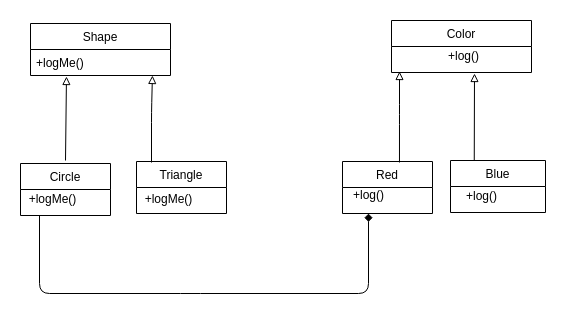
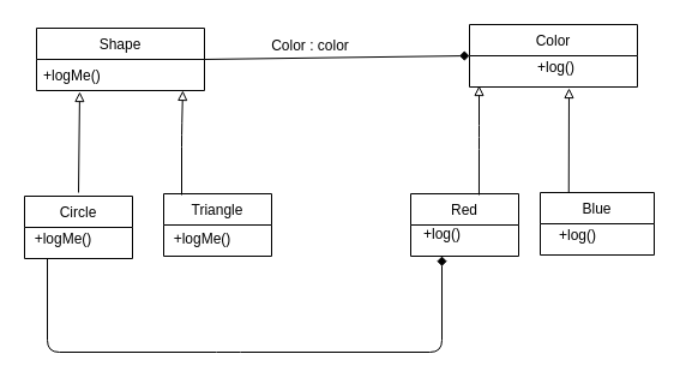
  <mxCell id="0" />
  <mxCell id="1" parent="0" />
  <mxCell id="2" value="Color" style="swimlane;fontStyle=0;childLayout=stackLayout;horizontal=1;startSize=26;horizontalStack=0;resizeParent=1;resizeParentMax=0;resizeLast=0;collapsible=1;marginBottom=0;" vertex="1" parent="1"><mxGeometry x="391" y="20" width="140" height="52" as="geometry" /></mxCell>
  <mxCell id="3" value="Shape" style="swimlane;fontStyle=0;childLayout=stackLayout;horizontal=1;startSize=26;horizontalStack=0;resizeParent=1;resizeParentMax=0;resizeLast=0;collapsible=1;marginBottom=0;" vertex="1" parent="1"><mxGeometry x="30" y="23" width="140" height="52" as="geometry" /></mxCell>
  <mxCell id="4" value="+logMe()" style="text;strokeColor=none;fillColor=none;align=left;verticalAlign=top;spacingLeft=4;spacingRight=4;overflow=hidden;rotatable=0;points=[[0,0.5],[1,0.5]];portConstraint=eastwest;" vertex="1" parent="3"><mxGeometry y="26" width="140" height="26" as="geometry" /></mxCell>
  <mxCell id="5" value="Circle" style="swimlane;fontStyle=0;childLayout=stackLayout;horizontal=1;startSize=26;horizontalStack=0;resizeParent=1;resizeParentMax=0;resizeLast=0;collapsible=1;marginBottom=0;" vertex="1" parent="1"><mxGeometry x="20" y="163" width="90" height="52" as="geometry" /></mxCell>
  <mxCell id="6" value="Red" style="swimlane;fontStyle=0;childLayout=stackLayout;horizontal=1;startSize=26;horizontalStack=0;resizeParent=1;resizeParentMax=0;resizeLast=0;collapsible=1;marginBottom=0;" vertex="1" parent="1"><mxGeometry x="342" y="161" width="90" height="52" as="geometry" /></mxCell>
  <mxCell id="7" value="Triangle" style="swimlane;fontStyle=0;childLayout=stackLayout;horizontal=1;startSize=26;horizontalStack=0;resizeParent=1;resizeParentMax=0;resizeLast=0;collapsible=1;marginBottom=0;" vertex="1" parent="1"><mxGeometry x="136" y="161" width="90" height="52" as="geometry" /></mxCell>
  <mxCell id="8" value="Blue" style="swimlane;fontStyle=0;childLayout=stackLayout;horizontal=1;startSize=26;horizontalStack=0;resizeParent=1;resizeParentMax=0;resizeLast=0;collapsible=1;marginBottom=0;" vertex="1" parent="1"><mxGeometry x="450" y="160" width="95" height="52" as="geometry" /></mxCell>
+ <mxCell id="9" value="" style="endArrow=none;html=1;entryX=1;entryY=0.5;entryDx=0;entryDy=0;startArrow=diamond;startFill=1;exitX=0;exitY=0.5;exitDx=0;exitDy=0;" edge="1" parent="1" source="2" target="3"><mxGeometry width="50" height="50" relative="1" as="geometry"><mxPoint x="380" y="49" as="sourcePoint" /><mxPoint x="630" y="173" as="targetPoint" /></mxGeometry></mxCell>
  <mxCell id="10" value="" style="endArrow=diamond;html=1;endFill=1;" edge="1" parent="1"><mxGeometry width="50" height="50" relative="1" as="geometry"><mxPoint x="39" y="215" as="sourcePoint" /><mxPoint x="368" y="213" as="targetPoint" /><Array as="points"><mxPoint x="39" y="293" /><mxPoint x="190" y="293" /><mxPoint x="368" y="293" /></Array></mxGeometry></mxCell>
  <mxCell id="11" value="" style="endArrow=block;html=1;exitX=0.25;exitY=0;exitDx=0;exitDy=0;endFill=0;" edge="1" parent="1" source="8"><mxGeometry width="50" height="50" relative="1" as="geometry"><mxPoint x="480" y="153" as="sourcePoint" /><mxPoint x="474" y="73" as="targetPoint" /></mxGeometry></mxCell>
  <mxCell id="12" value="" style="endArrow=block;html=1;endFill=0;exitX=0.633;exitY=0.038;exitDx=0;exitDy=0;exitPerimeter=0;" edge="1" parent="1"><mxGeometry width="50" height="50" relative="1" as="geometry"><mxPoint x="398.97" y="161.976" as="sourcePoint" /><mxPoint x="399" y="71" as="targetPoint" /><Array as="points"><mxPoint x="399" y="114" /></Array></mxGeometry></mxCell>
  <mxCell id="13" value="" style="endArrow=block;html=1;endFill=0;entryX=0.871;entryY=1.038;entryDx=0;entryDy=0;entryPerimeter=0;" edge="1" parent="1"><mxGeometry width="50" height="50" relative="1" as="geometry"><mxPoint x="151" y="162" as="sourcePoint" /><mxPoint x="151.94" y="74.988" as="targetPoint" /><Array as="points"><mxPoint x="151" y="112" /></Array></mxGeometry></mxCell>
  <mxCell id="14" value="" style="endArrow=block;html=1;entryX=0.257;entryY=1.077;entryDx=0;entryDy=0;entryPerimeter=0;endFill=0;" edge="1" parent="1"><mxGeometry width="50" height="50" relative="1" as="geometry"><mxPoint x="65" y="160" as="sourcePoint" /><mxPoint x="65.98" y="76.002" as="targetPoint" /></mxGeometry></mxCell>
  <mxCell id="15" value="+log()" style="text;html=1;align=center;verticalAlign=middle;resizable=0;points=[];autosize=1;strokeColor=none;" vertex="1" parent="1"><mxGeometry x="442" y="47" width="41" height="18" as="geometry" /></mxCell>
  <mxCell id="16" value="+log()" style="text;html=1;align=center;verticalAlign=middle;resizable=0;points=[];autosize=1;strokeColor=none;" vertex="1" parent="1"><mxGeometry x="347" y="186" width="41" height="18" as="geometry" /></mxCell>
  <mxCell id="17" value="+log()" style="text;html=1;align=center;verticalAlign=middle;resizable=0;points=[];autosize=1;strokeColor=none;" vertex="1" parent="1"><mxGeometry x="460" y="187" width="41" height="18" as="geometry" /></mxCell>
  <mxCell id="18" value="&lt;span style=&quot;text-align: left&quot;&gt;+logMe()&lt;/span&gt;" style="text;html=1;align=center;verticalAlign=middle;resizable=0;points=[];autosize=1;strokeColor=none;" vertex="1" parent="1"><mxGeometry x="23" y="190" width="58" height="18" as="geometry" /></mxCell>
  <mxCell id="19" value="&lt;span style=&quot;text-align: left&quot;&gt;+logMe()&lt;/span&gt;" style="text;html=1;align=center;verticalAlign=middle;resizable=0;points=[];autosize=1;strokeColor=none;" vertex="1" parent="1"><mxGeometry x="139" y="190" width="58" height="18" as="geometry" /></mxCell>
+ <mxCell id="20" value="Color : color" style="text;html=1;align=center;verticalAlign=middle;resizable=0;points=[];autosize=1;strokeColor=none;" vertex="1" parent="1"><mxGeometry x="220" y="29" width="75" height="18" as="geometry" /></mxCell>
